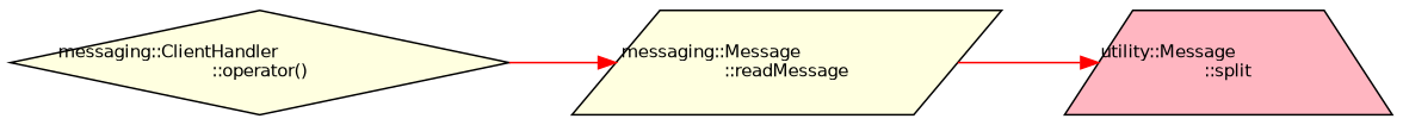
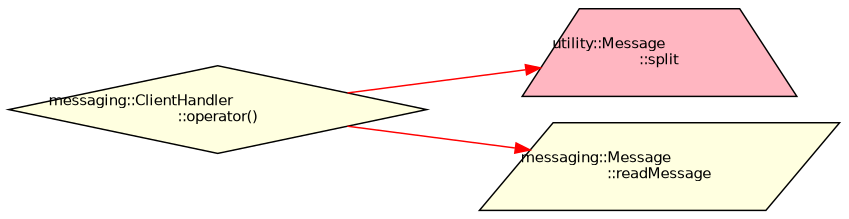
  digraph {
    rankdir=RL
    node [color=black fillcolor=lightyellow fontname=Helvetica fontsize=10 style=filled]
    edge [color=red dir=back fontname=Helvetica fontsize=10 labelfontname=Helvetica labelfontsize=10 style=solid]
    n1 [fillcolor=lightpink fontcolor=black height=0.2 label="utility::Message\l::split" shape=trapezium width=0.4]
    n2 [height=0.2 label="messaging::Message\l::readMessage" shape=parallelogram width=0.4]
    n3 [height=0.2 label="messaging::ClientHandler\l::operator()" shape=diamond width=0.4]
-   n1 -> n2
+   n1 -> n3
    n2 -> n3
  }
